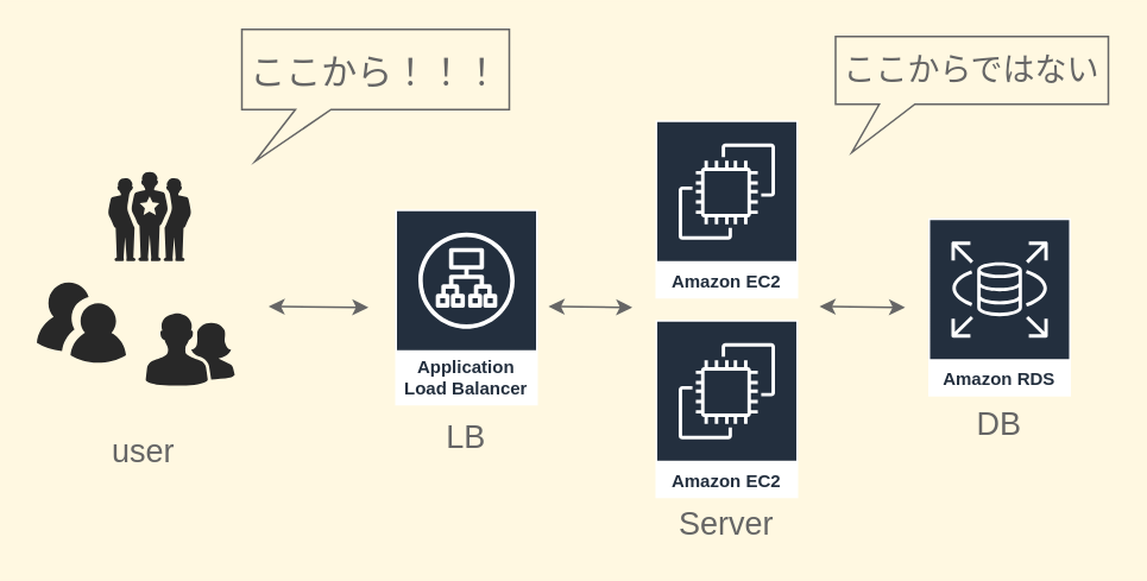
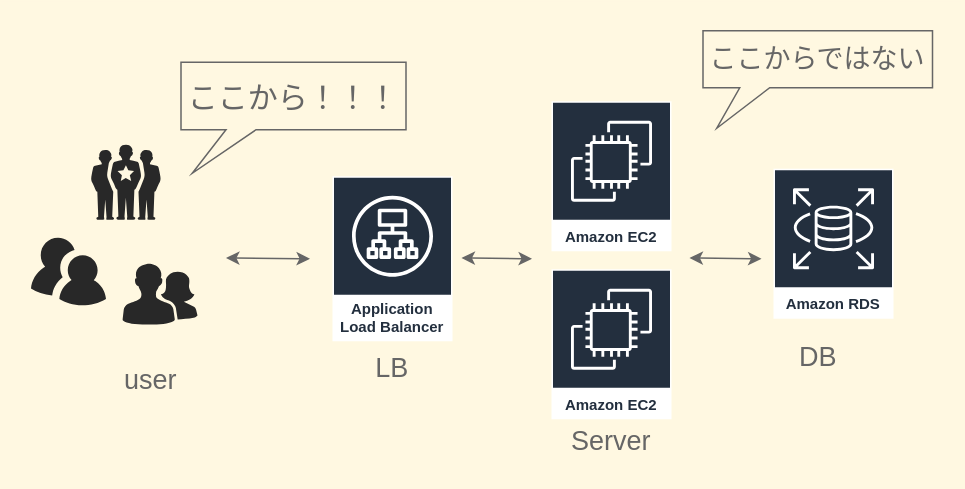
  <mxCell id="0" />
  <mxCell id="1" parent="0" />
  <mxCell id="2" value="Application Load Balancer" style="outlineConnect=0;fontColor=#232F3E;gradientColor=none;strokeColor=#ffffff;fillColor=#232F3E;dashed=0;verticalLabelPosition=middle;verticalAlign=bottom;align=center;html=1;whiteSpace=wrap;fontSize=10;fontStyle=1;spacing=3;shape=mxgraph.aws4.productIcon;prIcon=mxgraph.aws4.application_load_balancer;" vertex="1" parent="1"><mxGeometry x="221" y="117" width="80" height="110" as="geometry" /></mxCell>
  <mxCell id="3" value="Amazon EC2" style="outlineConnect=0;fontColor=#232F3E;gradientColor=none;strokeColor=#ffffff;fillColor=#232F3E;dashed=0;verticalLabelPosition=middle;verticalAlign=bottom;align=center;html=1;whiteSpace=wrap;fontSize=10;fontStyle=1;spacing=3;shape=mxgraph.aws4.productIcon;prIcon=mxgraph.aws4.ec2;" vertex="1" parent="1"><mxGeometry x="367" y="67" width="80" height="100" as="geometry" /></mxCell>
- <mxCell id="4" value="Amazon RDS" style="outlineConnect=0;fontColor=#232F3E;gradientColor=none;strokeColor=#ffffff;fillColor=#232F3E;dashed=0;verticalLabelPosition=middle;verticalAlign=bottom;align=center;html=1;whiteSpace=wrap;fontSize=10;fontStyle=1;spacing=3;shape=mxgraph.aws4.productIcon;prIcon=mxgraph.aws4.rds;" vertex="1" parent="1"><mxGeometry x="520" y="122" width="80" height="100" as="geometry" /></mxCell>
+ <mxCell id="4" value="Amazon RDS" style="outlineConnect=0;fontColor=#232F3E;gradientColor=none;strokeColor=#ffffff;fillColor=#232F3E;dashed=0;verticalLabelPosition=middle;verticalAlign=bottom;align=center;html=1;whiteSpace=wrap;fontSize=10;fontStyle=1;spacing=3;shape=mxgraph.aws4.productIcon;prIcon=mxgraph.aws4.rds;" vertex="1" parent="1"><mxGeometry x="515" y="112" width="80" height="100" as="geometry" /></mxCell>
  <mxCell id="5" value="Amazon EC2" style="outlineConnect=0;fontColor=#232F3E;gradientColor=none;strokeColor=#ffffff;fillColor=#232F3E;dashed=0;verticalLabelPosition=middle;verticalAlign=bottom;align=center;html=1;whiteSpace=wrap;fontSize=10;fontStyle=1;spacing=3;shape=mxgraph.aws4.productIcon;prIcon=mxgraph.aws4.ec2;" vertex="1" parent="1"><mxGeometry x="367" y="179" width="80" height="100" as="geometry" /></mxCell>
  <mxCell id="6" value="" style="verticalLabelPosition=bottom;html=1;fillColor=#282828;strokeColor=none;verticalAlign=top;pointerEvents=1;align=center;shape=mxgraph.cisco_safe.people_places_things_icons.icon1;" vertex="1" parent="1"><mxGeometry x="60" y="96" width="46.5" height="50" as="geometry" /></mxCell>
  <mxCell id="7" value="" style="verticalLabelPosition=bottom;html=1;fillColor=#282828;strokeColor=none;verticalAlign=top;pointerEvents=1;align=center;shape=mxgraph.cisco_safe.people_places_things_icons.icon9;" vertex="1" parent="1"><mxGeometry x="20" y="158" width="50" height="45" as="geometry" /></mxCell>
  <mxCell id="8" value="" style="verticalLabelPosition=bottom;html=1;fillColor=#282828;strokeColor=none;verticalAlign=top;pointerEvents=1;align=center;shape=mxgraph.cisco_safe.people_places_things_icons.icon2;" vertex="1" parent="1"><mxGeometry x="81" y="175" width="50" height="41" as="geometry" /></mxCell>
  <mxCell id="9" value="" style="endArrow=classic;startArrow=classic;html=1;strokeColor=#666666;" edge="1" parent="1"><mxGeometry width="50" height="50" relative="1" as="geometry"><mxPoint x="150" y="171.5" as="sourcePoint" /><mxPoint x="206" y="172" as="targetPoint" /></mxGeometry></mxCell>
  <mxCell id="10" value="" style="endArrow=classic;startArrow=classic;html=1;strokeColor=#666666;" edge="1" parent="1"><mxGeometry width="50" height="50" relative="1" as="geometry"><mxPoint x="307" y="171.5" as="sourcePoint" /><mxPoint x="354" y="172" as="targetPoint" /></mxGeometry></mxCell>
  <mxCell id="11" value="" style="endArrow=classic;startArrow=classic;html=1;strokeColor=#666666;" edge="1" parent="1"><mxGeometry width="50" height="50" relative="1" as="geometry"><mxPoint x="459" y="171.5" as="sourcePoint" /><mxPoint x="507" y="172" as="targetPoint" /></mxGeometry></mxCell>
- <mxCell id="12" value="&lt;font color=&quot;#666666&quot;&gt;&lt;font style=&quot;font-size: 18px&quot;&gt;user&lt;/font&gt;&lt;br&gt;&lt;/font&gt;" style="text;html=1;strokeColor=none;fillColor=none;align=center;verticalAlign=middle;whiteSpace=wrap;rounded=0;" vertex="1" parent="1"><mxGeometry x="60" y="243" width="40" height="20" as="geometry" /></mxCell>
+ <mxCell id="12" value="&lt;font color=&quot;#666666&quot;&gt;&lt;font style=&quot;font-size: 18px&quot;&gt;user&lt;/font&gt;&lt;br&gt;&lt;/font&gt;" style="text;html=1;strokeColor=none;fillColor=none;align=center;verticalAlign=middle;whiteSpace=wrap;rounded=0;" vertex="1" parent="1"><mxGeometry x="80" y="243" width="40" height="20" as="geometry" /></mxCell>
  <mxCell id="13" value="&lt;font color=&quot;#666666&quot;&gt;&lt;font style=&quot;font-size: 18px&quot;&gt;Server&lt;/font&gt;&lt;br&gt;&lt;/font&gt;" style="text;html=1;strokeColor=none;fillColor=none;align=center;verticalAlign=middle;whiteSpace=wrap;rounded=0;" vertex="1" parent="1"><mxGeometry x="387" y="284" width="40" height="20" as="geometry" /></mxCell>
  <mxCell id="14" value="&lt;font color=&quot;#666666&quot;&gt;&lt;font style=&quot;font-size: 18px&quot;&gt;LB&lt;/font&gt;&lt;br&gt;&lt;/font&gt;" style="text;html=1;strokeColor=none;fillColor=none;align=center;verticalAlign=middle;whiteSpace=wrap;rounded=0;" vertex="1" parent="1"><mxGeometry x="241" y="235" width="40" height="20" as="geometry" /></mxCell>
- <mxCell id="15" value="&lt;font color=&quot;#666666&quot;&gt;&lt;font style=&quot;font-size: 18px&quot;&gt;DB&lt;/font&gt;&lt;br&gt;&lt;/font&gt;" style="text;html=1;strokeColor=none;fillColor=none;align=center;verticalAlign=middle;whiteSpace=wrap;rounded=0;" vertex="1" parent="1"><mxGeometry x="540" y="228" width="40" height="20" as="geometry" /></mxCell>
- <mxCell id="16" value="&lt;font color=&quot;#666666&quot; style=&quot;font-size: 20px&quot;&gt;ここから！！！&lt;/font&gt;" style="shape=callout;whiteSpace=wrap;html=1;perimeter=calloutPerimeter;strokeColor=#666666;fillColor=none;size=29;position=0.2;position2=0.05;" vertex="1" parent="1"><mxGeometry x="135" y="16" width="150" height="74" as="geometry" /></mxCell>
+ <mxCell id="15" value="&lt;font color=&quot;#666666&quot;&gt;&lt;font style=&quot;font-size: 18px&quot;&gt;DB&lt;/font&gt;&lt;br&gt;&lt;/font&gt;" style="text;html=1;strokeColor=none;fillColor=none;align=center;verticalAlign=middle;whiteSpace=wrap;rounded=0;" vertex="1" parent="1"><mxGeometry x="525" y="228" width="40" height="20" as="geometry" /></mxCell>
+ <mxCell id="16" value="&lt;font color=&quot;#666666&quot; style=&quot;font-size: 20px&quot;&gt;ここから！！！&lt;/font&gt;" style="shape=callout;whiteSpace=wrap;html=1;perimeter=calloutPerimeter;strokeColor=#666666;fillColor=none;size=29;position=0.2;position2=0.05;" vertex="1" parent="1"><mxGeometry x="120" y="41" width="150" height="74" as="geometry" /></mxCell>
  <mxCell id="17" value="&lt;font color=&quot;#666666&quot; style=&quot;font-size: 18px&quot;&gt;ここからではない&lt;/font&gt;" style="shape=callout;whiteSpace=wrap;html=1;perimeter=calloutPerimeter;strokeColor=#666666;fillColor=none;size=27;position=0.16;position2=0.06;" vertex="1" parent="1"><mxGeometry x="468" y="20" width="153" height="65" as="geometry" /></mxCell>
